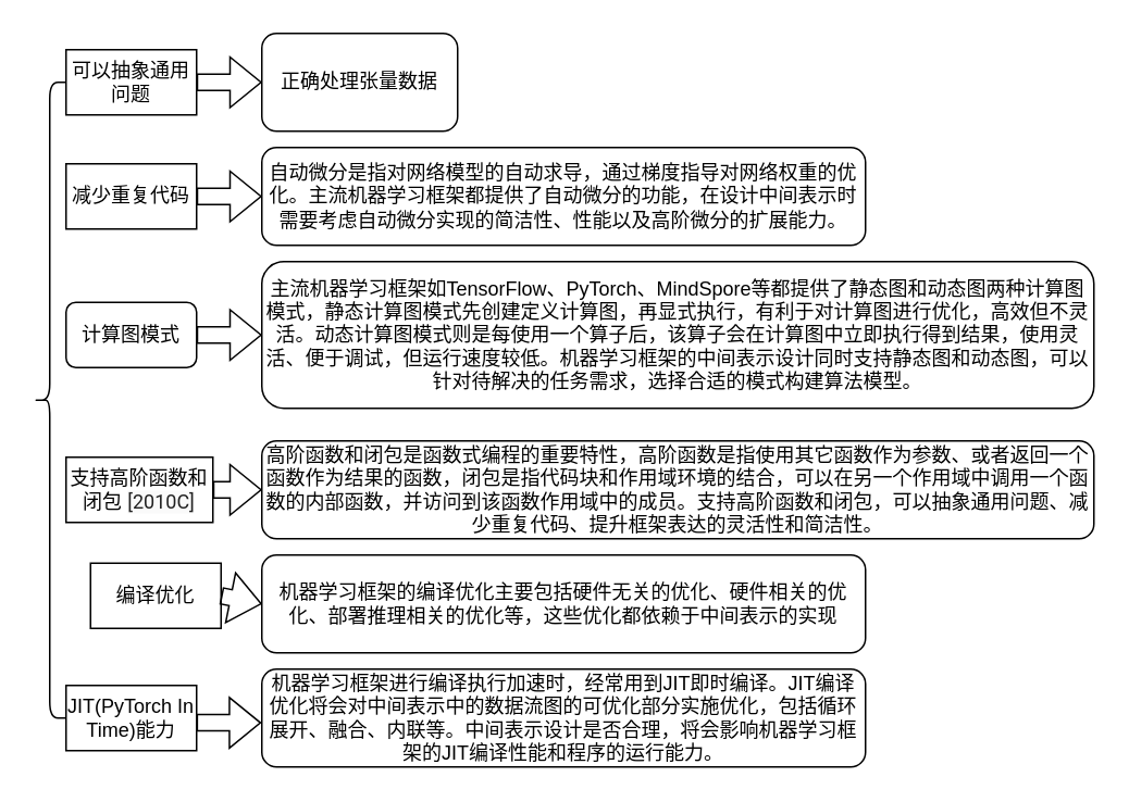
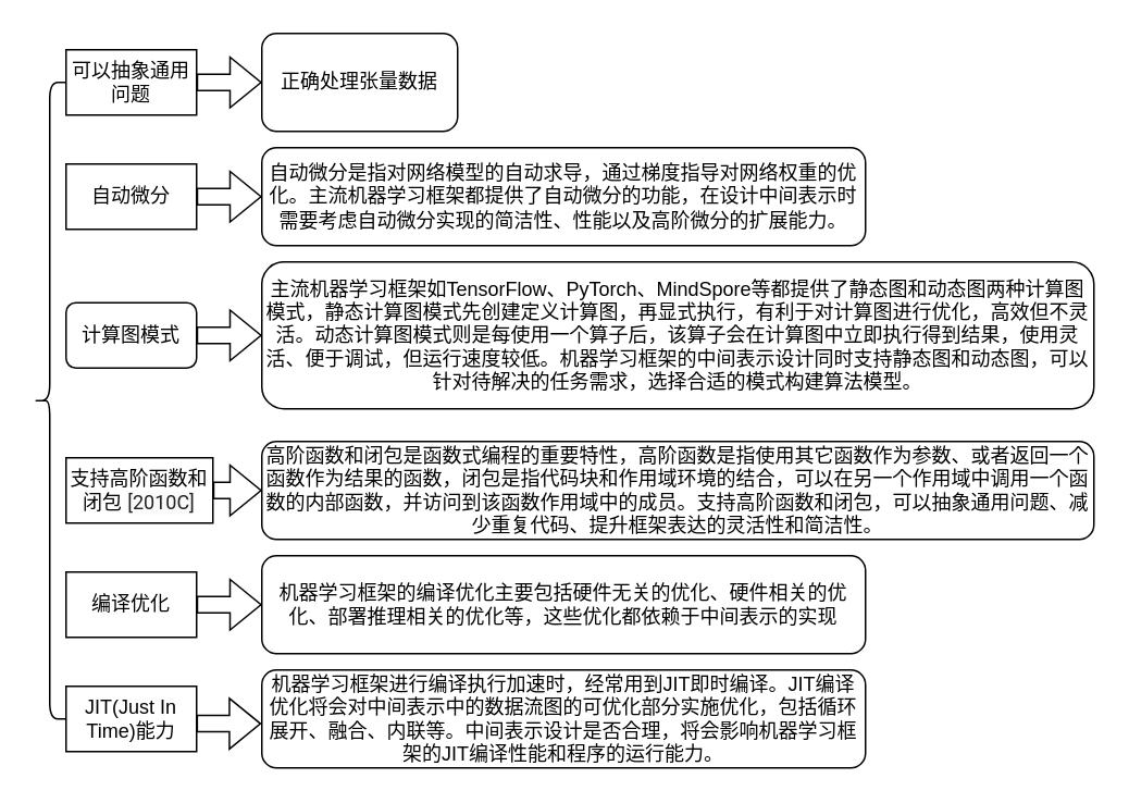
  <mxCell id="0" />
  <mxCell id="1" parent="0" />
  <mxCell id="2" value="" style="shape=curlyBracket;whiteSpace=wrap;html=1;rounded=1;labelPosition=left;verticalLabelPosition=middle;align=right;verticalAlign=middle;" parent="1" vertex="1"><mxGeometry x="20" y="50" width="20" height="390" as="geometry" /></mxCell>
  <mxCell id="3" value="可以抽象通用问题" style="rounded=0;whiteSpace=wrap;html=1;" parent="1" vertex="1"><mxGeometry x="40" y="30" width="80" height="40" as="geometry" /></mxCell>
  <mxCell id="4" value="" style="shape=flexArrow;endArrow=classic;html=1;rounded=0;exitX=1;exitY=0.5;exitDx=0;exitDy=0;" parent="1" source="3" edge="1"><mxGeometry width="50" height="50" relative="1" as="geometry"><mxPoint x="150" y="70" as="sourcePoint" /><mxPoint x="160" y="50" as="targetPoint" /></mxGeometry></mxCell>
  <mxCell id="5" value="正确处理张量数据" style="rounded=1;whiteSpace=wrap;html=1;" parent="1" vertex="1"><mxGeometry x="160" y="20" width="120" height="60" as="geometry" /></mxCell>
- <mxCell id="6" value="减少重复代码" style="rounded=0;whiteSpace=wrap;html=1;" parent="1" vertex="1"><mxGeometry x="40" y="100" width="80" height="40" as="geometry" /></mxCell>
+ <mxCell id="6" value="自动微分" style="rounded=0;whiteSpace=wrap;html=1;" parent="1" vertex="1"><mxGeometry x="40" y="100" width="80" height="40" as="geometry" /></mxCell>
  <mxCell id="7" value="自动微分是指对网络模型的自动求导，通过梯度指导对网络权重的优化。主流机器学习框架都提供了自动微分的功能，在设计中间表示时需要考虑自动微分实现的简洁性、性能以及高阶微分的扩展能力。" style="rounded=1;whiteSpace=wrap;html=1;" parent="1" vertex="1"><mxGeometry x="160" y="90" width="370" height="60" as="geometry" /></mxCell>
  <mxCell id="8" value="" style="shape=flexArrow;endArrow=classic;html=1;rounded=0;exitX=1;exitY=0.5;exitDx=0;exitDy=0;entryX=0;entryY=0.5;entryDx=0;entryDy=0;" parent="1" source="6" target="7" edge="1"><mxGeometry width="50" height="50" relative="1" as="geometry"><mxPoint x="130" y="60" as="sourcePoint" /><mxPoint x="170" y="60" as="targetPoint" /></mxGeometry></mxCell>
  <mxCell id="9" value="计算图模式" style="whiteSpace=wrap;html=1;rounded=1;" parent="1" vertex="1"><mxGeometry x="40" y="185" width="80" height="40" as="geometry" /></mxCell>
  <mxCell id="10" value="主流机器学习框架如TensorFlow、PyTorch、MindSpore等都提供了静态图和动态图两种计算图模式，静态计算图模式先创建定义计算图，再显式执行，有利于对计算图进行优化，高效但不灵活。动态计算图模式则是每使用一个算子后，该算子会在计算图中立即执行得到结果，使用灵活、便于调试，但运行速度较低。机器学习框架的中间表示设计同时支持静态图和动态图，可以针对待解决的任务需求，选择合适的模式构建算法模型。" style="rounded=1;whiteSpace=wrap;html=1;" parent="1" vertex="1"><mxGeometry x="160" y="160" width="510" height="90" as="geometry" /></mxCell>
  <mxCell id="11" value="" style="shape=flexArrow;endArrow=classic;html=1;rounded=0;exitX=1;exitY=0.5;exitDx=0;exitDy=0;entryX=0;entryY=0.5;entryDx=0;entryDy=0;" parent="1" source="9" target="10" edge="1"><mxGeometry width="50" height="50" relative="1" as="geometry"><mxPoint x="130" as="sourcePoint" y="130" /><mxPoint x="170" as="targetPoint" y="130" /></mxGeometry></mxCell>
  <mxCell id="12" value="支持高阶函数和闭包&lt;font style=&quot;font-size: 12px;&quot;&gt;&amp;nbsp;&lt;span style=&quot;color: rgba(0, 0, 0, 0.87); font-family: Roboto, &amp;quot;Noto Sans SC Sliced&amp;quot;, sans-serif; text-align: start; background-color: rgb(250, 250, 250);&quot; id=&quot;id9&quot; class=&quot;bibtex&quot;&gt;[2010C]&lt;/span&gt;&lt;/font&gt;" style="rounded=0;whiteSpace=wrap;html=1;" parent="1" vertex="1"><mxGeometry x="40" y="280" width="90" height="40" as="geometry" /></mxCell>
  <mxCell id="13" value="" style="shape=flexArrow;endArrow=classic;html=1;rounded=0;exitX=1;exitY=0.5;exitDx=0;exitDy=0;entryX=0;entryY=0.5;entryDx=0;entryDy=0;" parent="1" source="12" target="14" edge="1"><mxGeometry width="50" height="50" relative="1" as="geometry"><mxPoint x="130" y="240" as="sourcePoint" /><mxPoint x="170" y="240" as="targetPoint" /></mxGeometry></mxCell>
  <mxCell id="14" value="高阶函数和闭包是函数式编程的重要特性，高阶函数是指使用其它函数作为参数、或者返回一个函数作为结果的函数，闭包是指代码块和作用域环境的结合，可以在另一个作用域中调用一个函数的内部函数，并访问到该函数作用域中的成员。支持高阶函数和闭包，可以抽象通用问题、减少重复代码、提升框架表达的灵活性和简洁性。" style="rounded=1;whiteSpace=wrap;html=1;" parent="1" vertex="1"><mxGeometry x="160" y="270" width="510" height="60" as="geometry" /></mxCell>
- <mxCell id="15" value="编译优化" style="rounded=0;whiteSpace=wrap;html=1;" parent="1" vertex="1"><mxGeometry x="55" y="345" width="80" height="40" as="geometry" /></mxCell>
+ <mxCell id="15" value="编译优化" style="rounded=0;whiteSpace=wrap;html=1;" parent="1" vertex="1"><mxGeometry x="40" y="350" width="80" height="40" as="geometry" /></mxCell>
  <mxCell id="16" value="" style="shape=flexArrow;endArrow=classic;html=1;rounded=0;exitX=1;exitY=0.5;exitDx=0;exitDy=0;entryX=0;entryY=0.5;entryDx=0;entryDy=0;" parent="1" source="15" target="17" edge="1"><mxGeometry width="50" height="50" relative="1" as="geometry"><mxPoint x="130" y="240" as="sourcePoint" /><mxPoint x="170" y="240" as="targetPoint" /></mxGeometry></mxCell>
  <mxCell id="17" value="机器学习框架的编译优化主要包括硬件无关的优化、硬件相关的优化、部署推理相关的优化等，这些优化都依赖于中间表示的实现" style="rounded=1;whiteSpace=wrap;html=1;" parent="1" vertex="1"><mxGeometry x="160" y="340" width="370" height="60" as="geometry" /></mxCell>
- <mxCell id="18" value="JIT(PyTorch In Time)能力" style="rounded=0;whiteSpace=wrap;html=1;" parent="1" vertex="1"><mxGeometry x="40" y="420" width="80" height="40" as="geometry" /></mxCell>
+ <mxCell id="18" value="JIT(Just In Time)能力" style="rounded=0;whiteSpace=wrap;html=1;" parent="1" vertex="1"><mxGeometry x="40" y="420" width="80" height="40" as="geometry" /></mxCell>
  <mxCell id="19" value="机器学习框架进行编译执行加速时，经常用到JIT即时编译。JIT编译优化将会对中间表示中的数据流图的可优化部分实施优化，包括循环展开、融合、内联等。中间表示设计是否合理，将会影响机器学习框架的JIT编译性能和程序的运行能力。" style="rounded=1;whiteSpace=wrap;html=1;" parent="1" vertex="1"><mxGeometry x="160" y="410" width="370" height="60" as="geometry" /></mxCell>
  <mxCell id="20" value="" style="shape=flexArrow;endArrow=classic;html=1;rounded=0;exitX=0.999;exitY=0.572;exitDx=0;exitDy=0;entryX=-0.001;entryY=0.548;entryDx=0;entryDy=0;exitPerimeter=0;entryPerimeter=0;" parent="1" source="18" target="19" edge="1"><mxGeometry width="50" height="50" relative="1" as="geometry"><mxPoint x="130" y="380" as="sourcePoint" /><mxPoint x="170" y="380" as="targetPoint" /></mxGeometry></mxCell>
